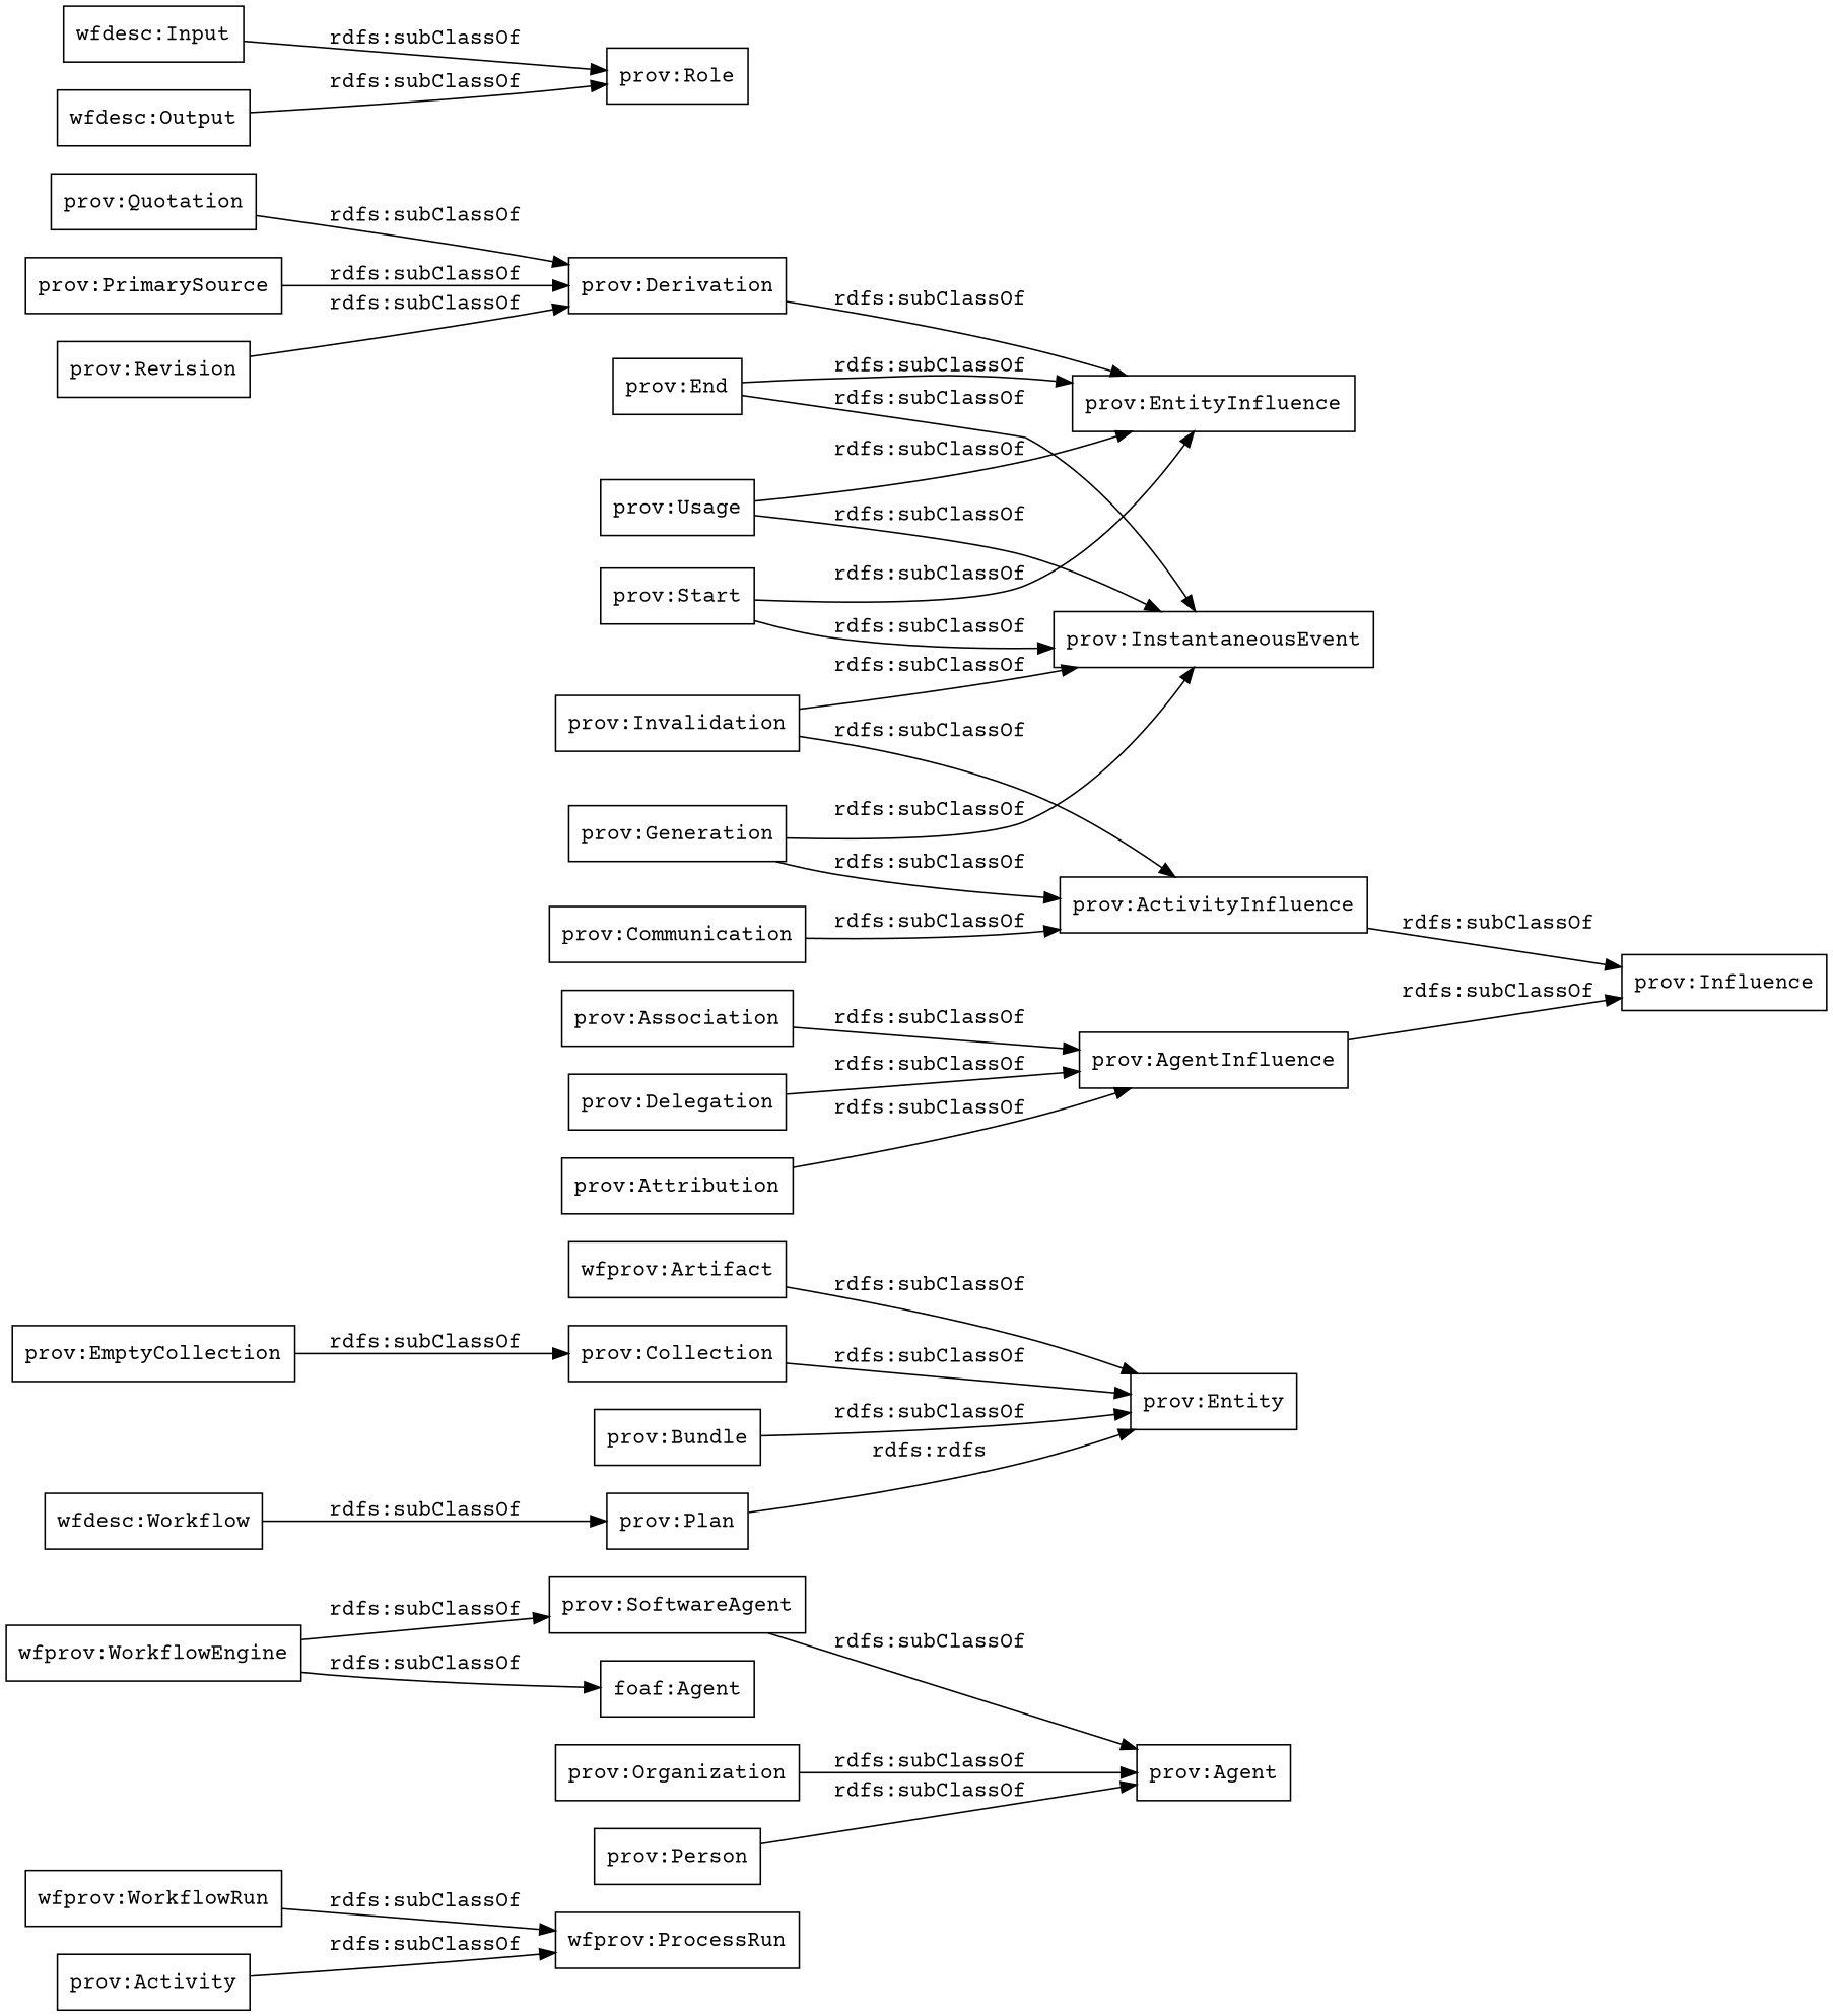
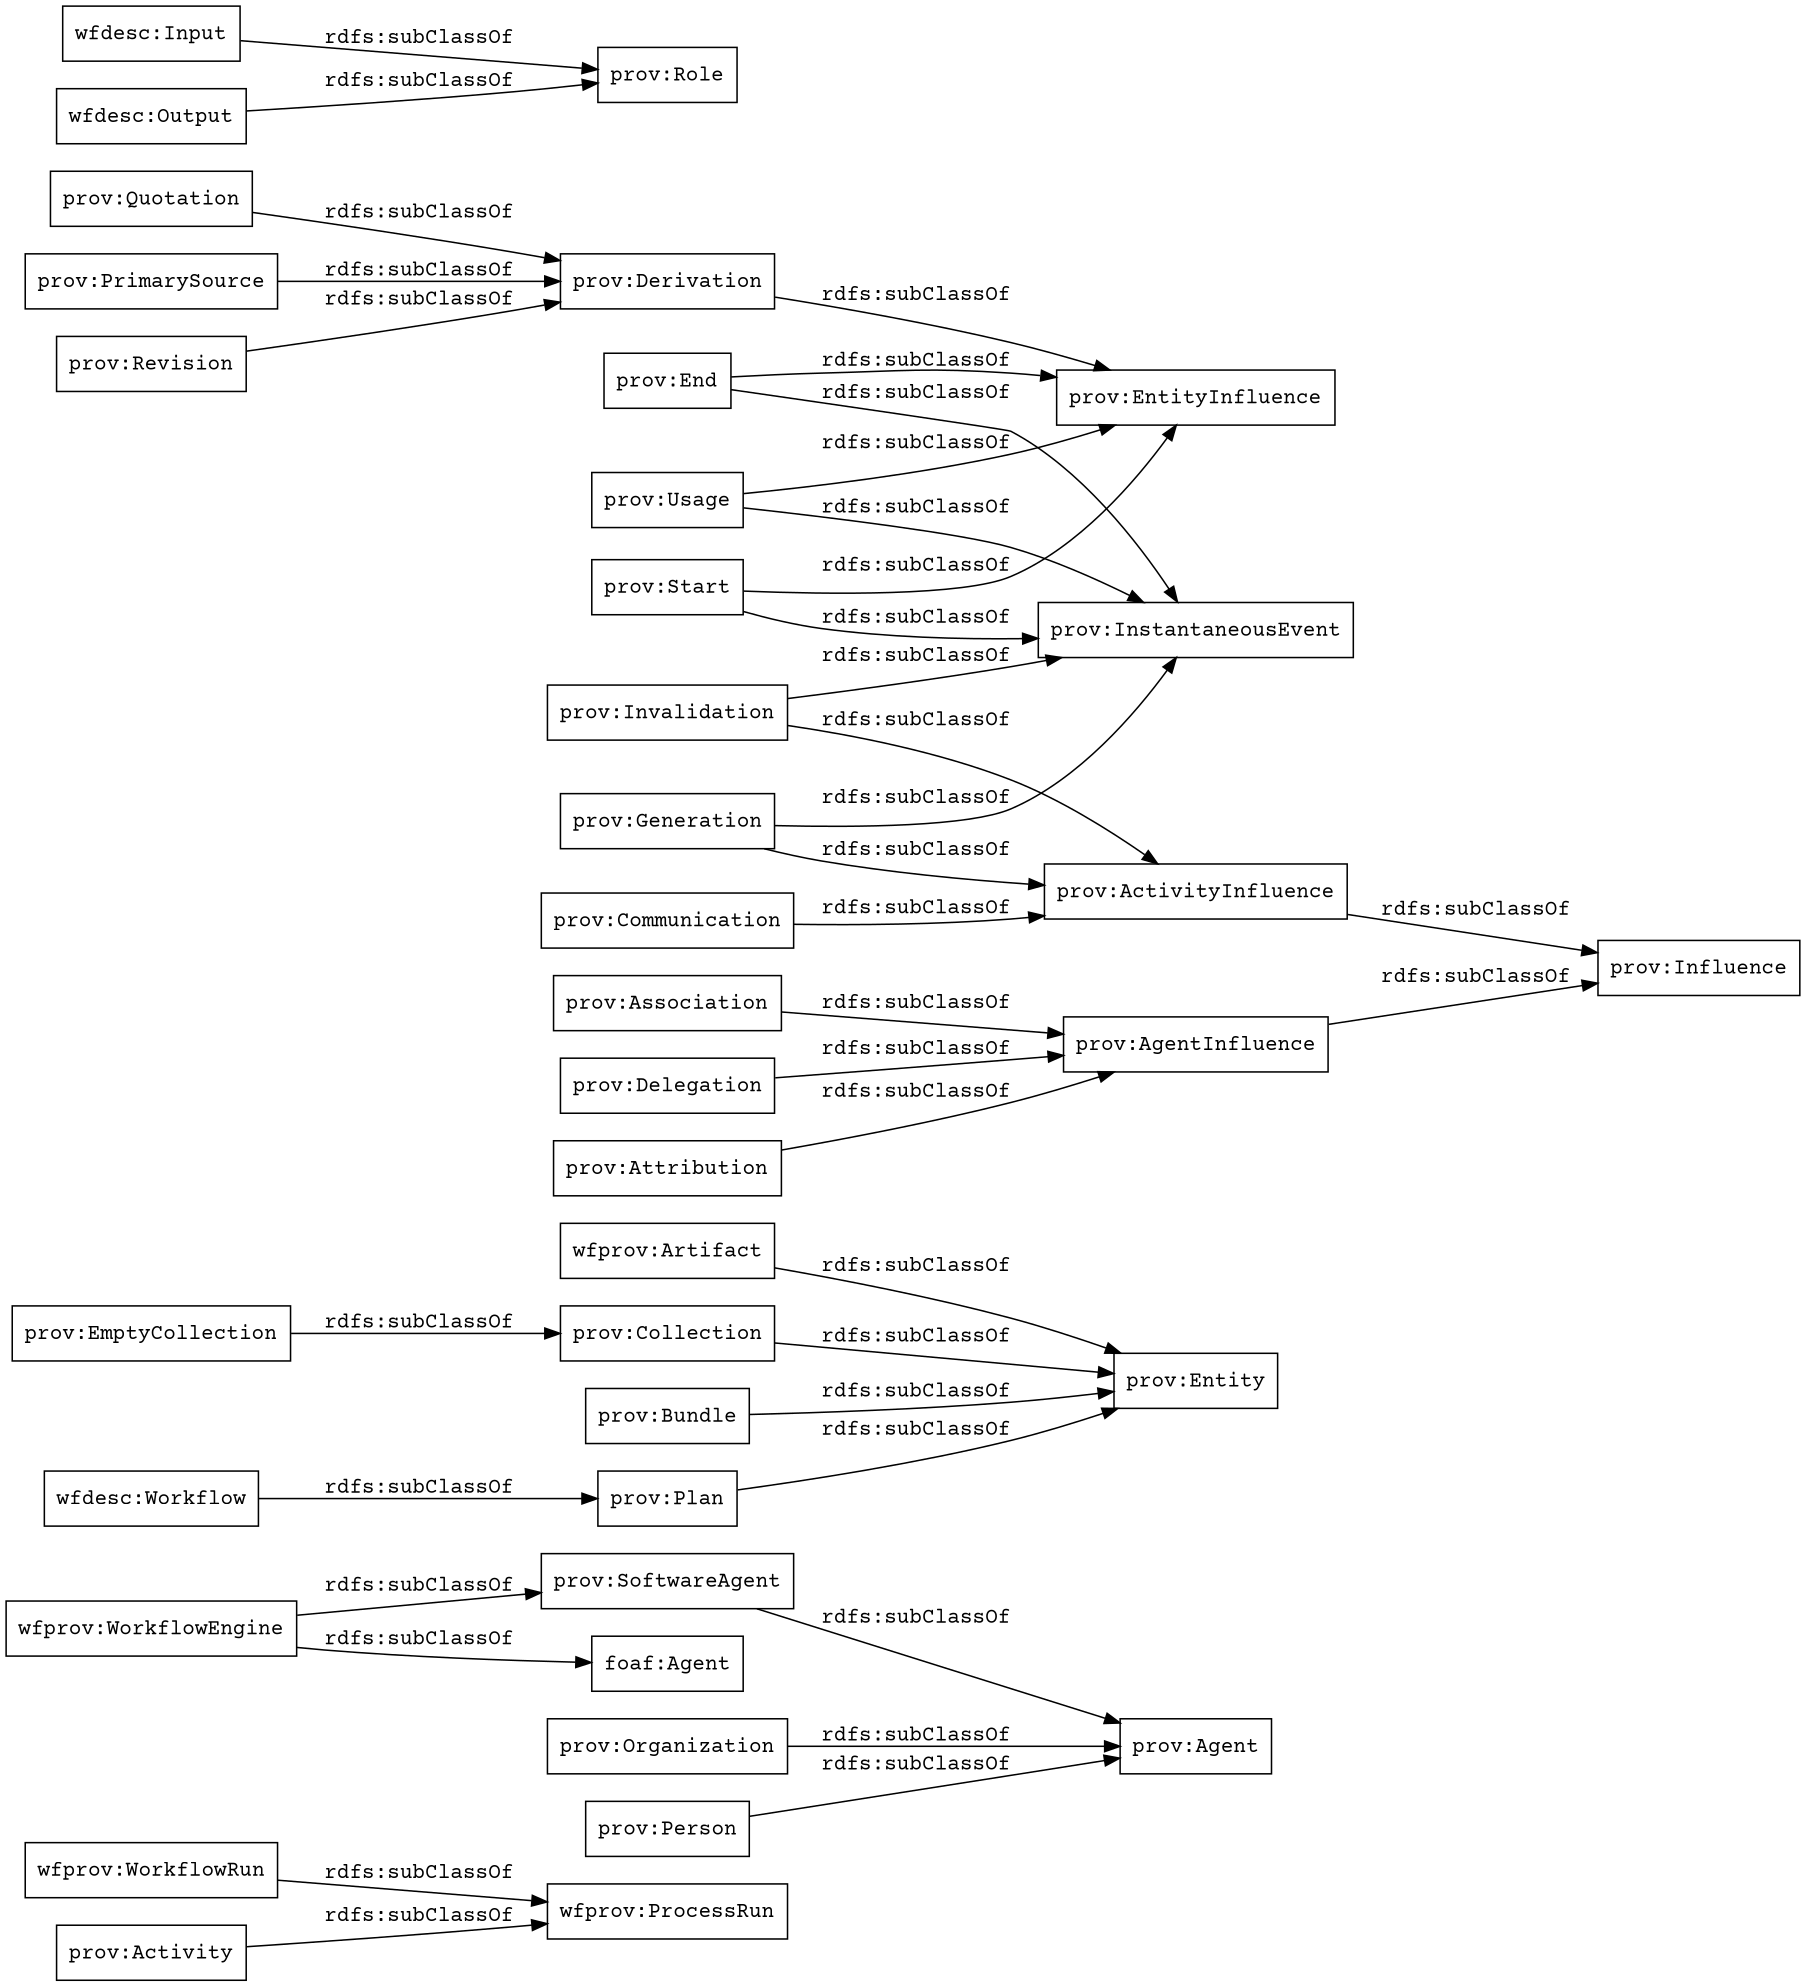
  digraph {
    fontname="Courier Prime"
    rankdir=LR
    node [color=black fontname="Courier Prime" shape=rectangle]
    edge [fontname="Courier Prime"]
    "wfprov:WorkflowRun"
    "wfprov:ProcessRun"
    "wfprov:WorkflowEngine"
    "prov:SoftwareAgent"
    "foaf:Agent"
    "prov:Agent"
    "prov:Activity"
    "wfprov:Artifact"
    "prov:Entity"
    "prov:End"
    "prov:InstantaneousEvent"
    "prov:EntityInfluence"
    "prov:Derivation"
    "prov:Quotation"
    "prov:Collection"
    "prov:Delegation"
    "prov:AgentInfluence"
    "prov:Influence"
    "prov:Invalidation"
    "prov:ActivityInfluence"
    "prov:Bundle"
    "prov:Usage"
    "prov:Attribution"
    "prov:PrimarySource"
    "prov:Organization"
    "prov:EmptyCollection"
    "prov:Revision"
    "prov:Communication"
    "prov:Association"
    "prov:Start"
    "prov:Plan"
    "prov:Generation"
    "prov:Person"
    "wfdesc:Input"
    "prov:Role"
    "wfdesc:Workflow"
    "wfdesc:Output"
    "wfprov:WorkflowRun" -> "wfprov:ProcessRun" [label="rdfs:subClassOf"]
    "wfprov:WorkflowEngine" -> "prov:SoftwareAgent" [label="rdfs:subClassOf"]
    "wfprov:WorkflowEngine" -> "foaf:Agent" [label="rdfs:subClassOf"]
    "prov:SoftwareAgent" -> "prov:Agent" [label="rdfs:subClassOf"]
    "prov:Activity" -> "wfprov:ProcessRun" [label="rdfs:subClassOf"]
    "wfprov:Artifact" -> "prov:Entity" [label="rdfs:subClassOf"]
    "prov:End" -> "prov:InstantaneousEvent" [label="rdfs:subClassOf"]
    "prov:End" -> "prov:EntityInfluence" [label="rdfs:subClassOf"]
    "prov:Derivation" -> "prov:EntityInfluence" [label="rdfs:subClassOf"]
    "prov:Quotation" -> "prov:Derivation" [label="rdfs:subClassOf"]
    "prov:Collection" -> "prov:Entity" [label="rdfs:subClassOf"]
    "prov:Delegation" -> "prov:AgentInfluence" [label="rdfs:subClassOf"]
    "prov:AgentInfluence" -> "prov:Influence" [label="rdfs:subClassOf"]
    "prov:Invalidation" -> "prov:InstantaneousEvent" [label="rdfs:subClassOf"]
    "prov:Invalidation" -> "prov:ActivityInfluence" [label="rdfs:subClassOf"]
    "prov:ActivityInfluence" -> "prov:Influence" [label="rdfs:subClassOf"]
    "prov:Bundle" -> "prov:Entity" [label="rdfs:subClassOf"]
    "prov:Usage" -> "prov:InstantaneousEvent" [label="rdfs:subClassOf"]
    "prov:Usage" -> "prov:EntityInfluence" [label="rdfs:subClassOf"]
    "prov:Attribution" -> "prov:AgentInfluence" [label="rdfs:subClassOf"]
    "prov:PrimarySource" -> "prov:Derivation" [label="rdfs:subClassOf"]
    "prov:Organization" -> "prov:Agent" [label="rdfs:subClassOf"]
    "prov:EmptyCollection" -> "prov:Collection" [label="rdfs:subClassOf"]
    "prov:Revision" -> "prov:Derivation" [label="rdfs:subClassOf"]
    "prov:Communication" -> "prov:ActivityInfluence" [label="rdfs:subClassOf"]
    "prov:Association" -> "prov:AgentInfluence" [label="rdfs:subClassOf"]
    "prov:Start" -> "prov:InstantaneousEvent" [label="rdfs:subClassOf"]
    "prov:Start" -> "prov:EntityInfluence" [label="rdfs:subClassOf"]
-   "prov:Plan" -> "prov:Entity" [label="rdfs:rdfs"]
+   "prov:Plan" -> "prov:Entity" [label="rdfs:subClassOf"]
    "prov:Generation" -> "prov:InstantaneousEvent" [label="rdfs:subClassOf"]
    "prov:Generation" -> "prov:ActivityInfluence" [label="rdfs:subClassOf"]
    "prov:Person" -> "prov:Agent" [label="rdfs:subClassOf"]
    "wfdesc:Input" -> "prov:Role" [label="rdfs:subClassOf"]
    "wfdesc:Workflow" -> "prov:Plan" [label="rdfs:subClassOf"]
    "wfdesc:Output" -> "prov:Role" [label="rdfs:subClassOf"]
  }
